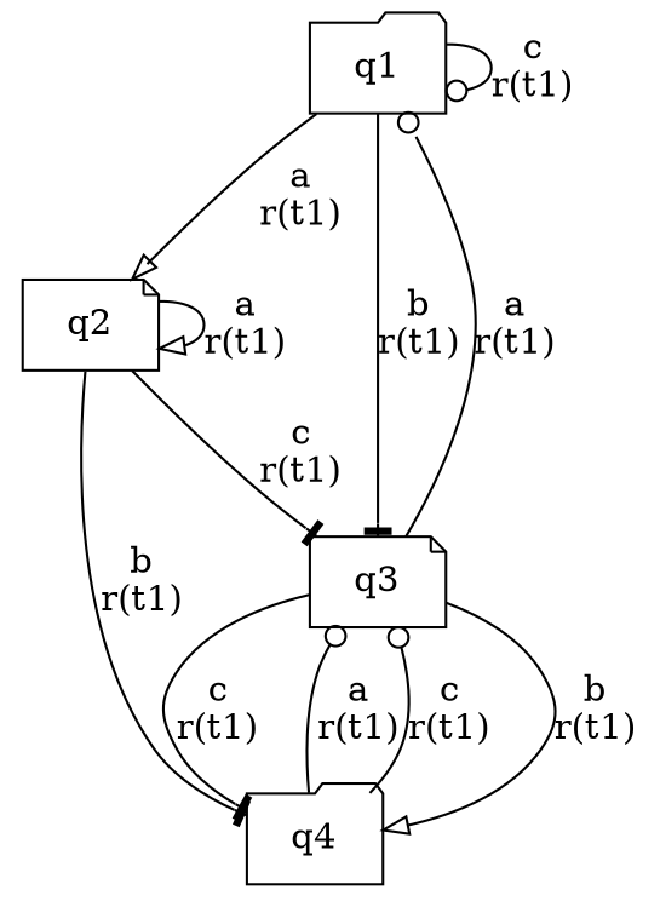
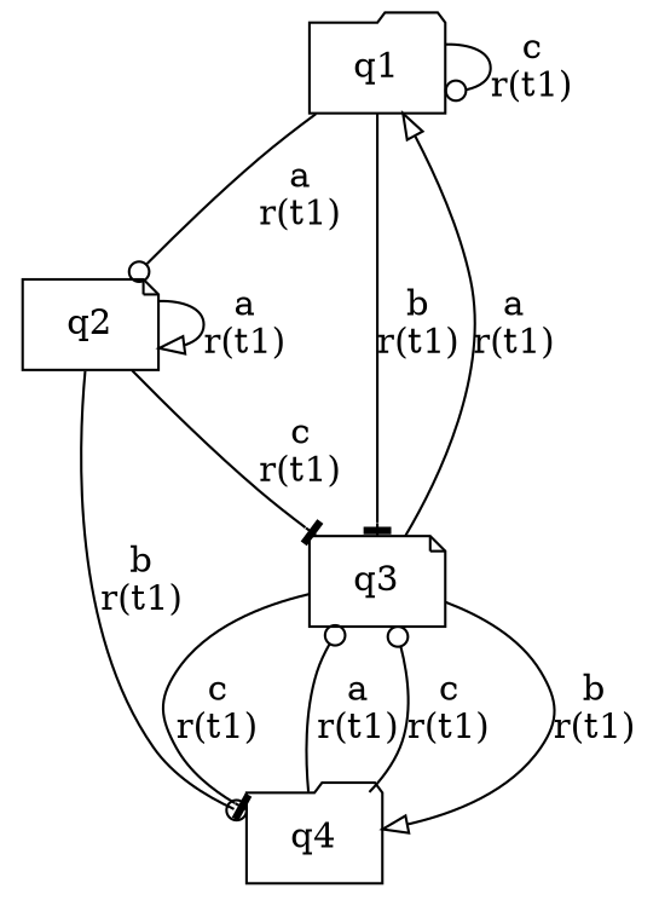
  digraph {
    node [shape=folder]
    edge [arrowhead=odot]
    n1 [label=q1]
    n2 [label=q2 shape=note]
    n3 [label=q3 shape=note]
    n4 [label=q4]
    n1 -> n1 [label="c\nr(t1)\n"]
-   n1 -> n2 [arrowhead=onormal label="a\nr(t1)\n"]
+   n1 -> n2 [label="a\nr(t1)\n"]
    n1 -> n3 [arrowhead=tee label="b\nr(t1)\n"]
    n2 -> n2 [arrowhead=onormal label="a\nr(t1)\n"]
    n2 -> n3 [arrowhead=tee label="c\nr(t1)\n"]
-   n2 -> n4 [arrowhead=tee label="b\nr(t1)\n"]
-   n3 -> n1 [label="a\nr(t1)\n"]
+   n2 -> n4 [label="b\nr(t1)\n"]
+   n3 -> n1 [arrowhead=onormal label="a\nr(t1)\n"]
    n3 -> n4 [arrowhead=onormal label="b\nr(t1)\n"]
    n3 -> n4 [arrowhead=tee label="c\nr(t1)\n"]
    n4 -> n3 [label="a\nr(t1)\n"]
    n4 -> n3 [label="c\nr(t1)\n"]
  }
